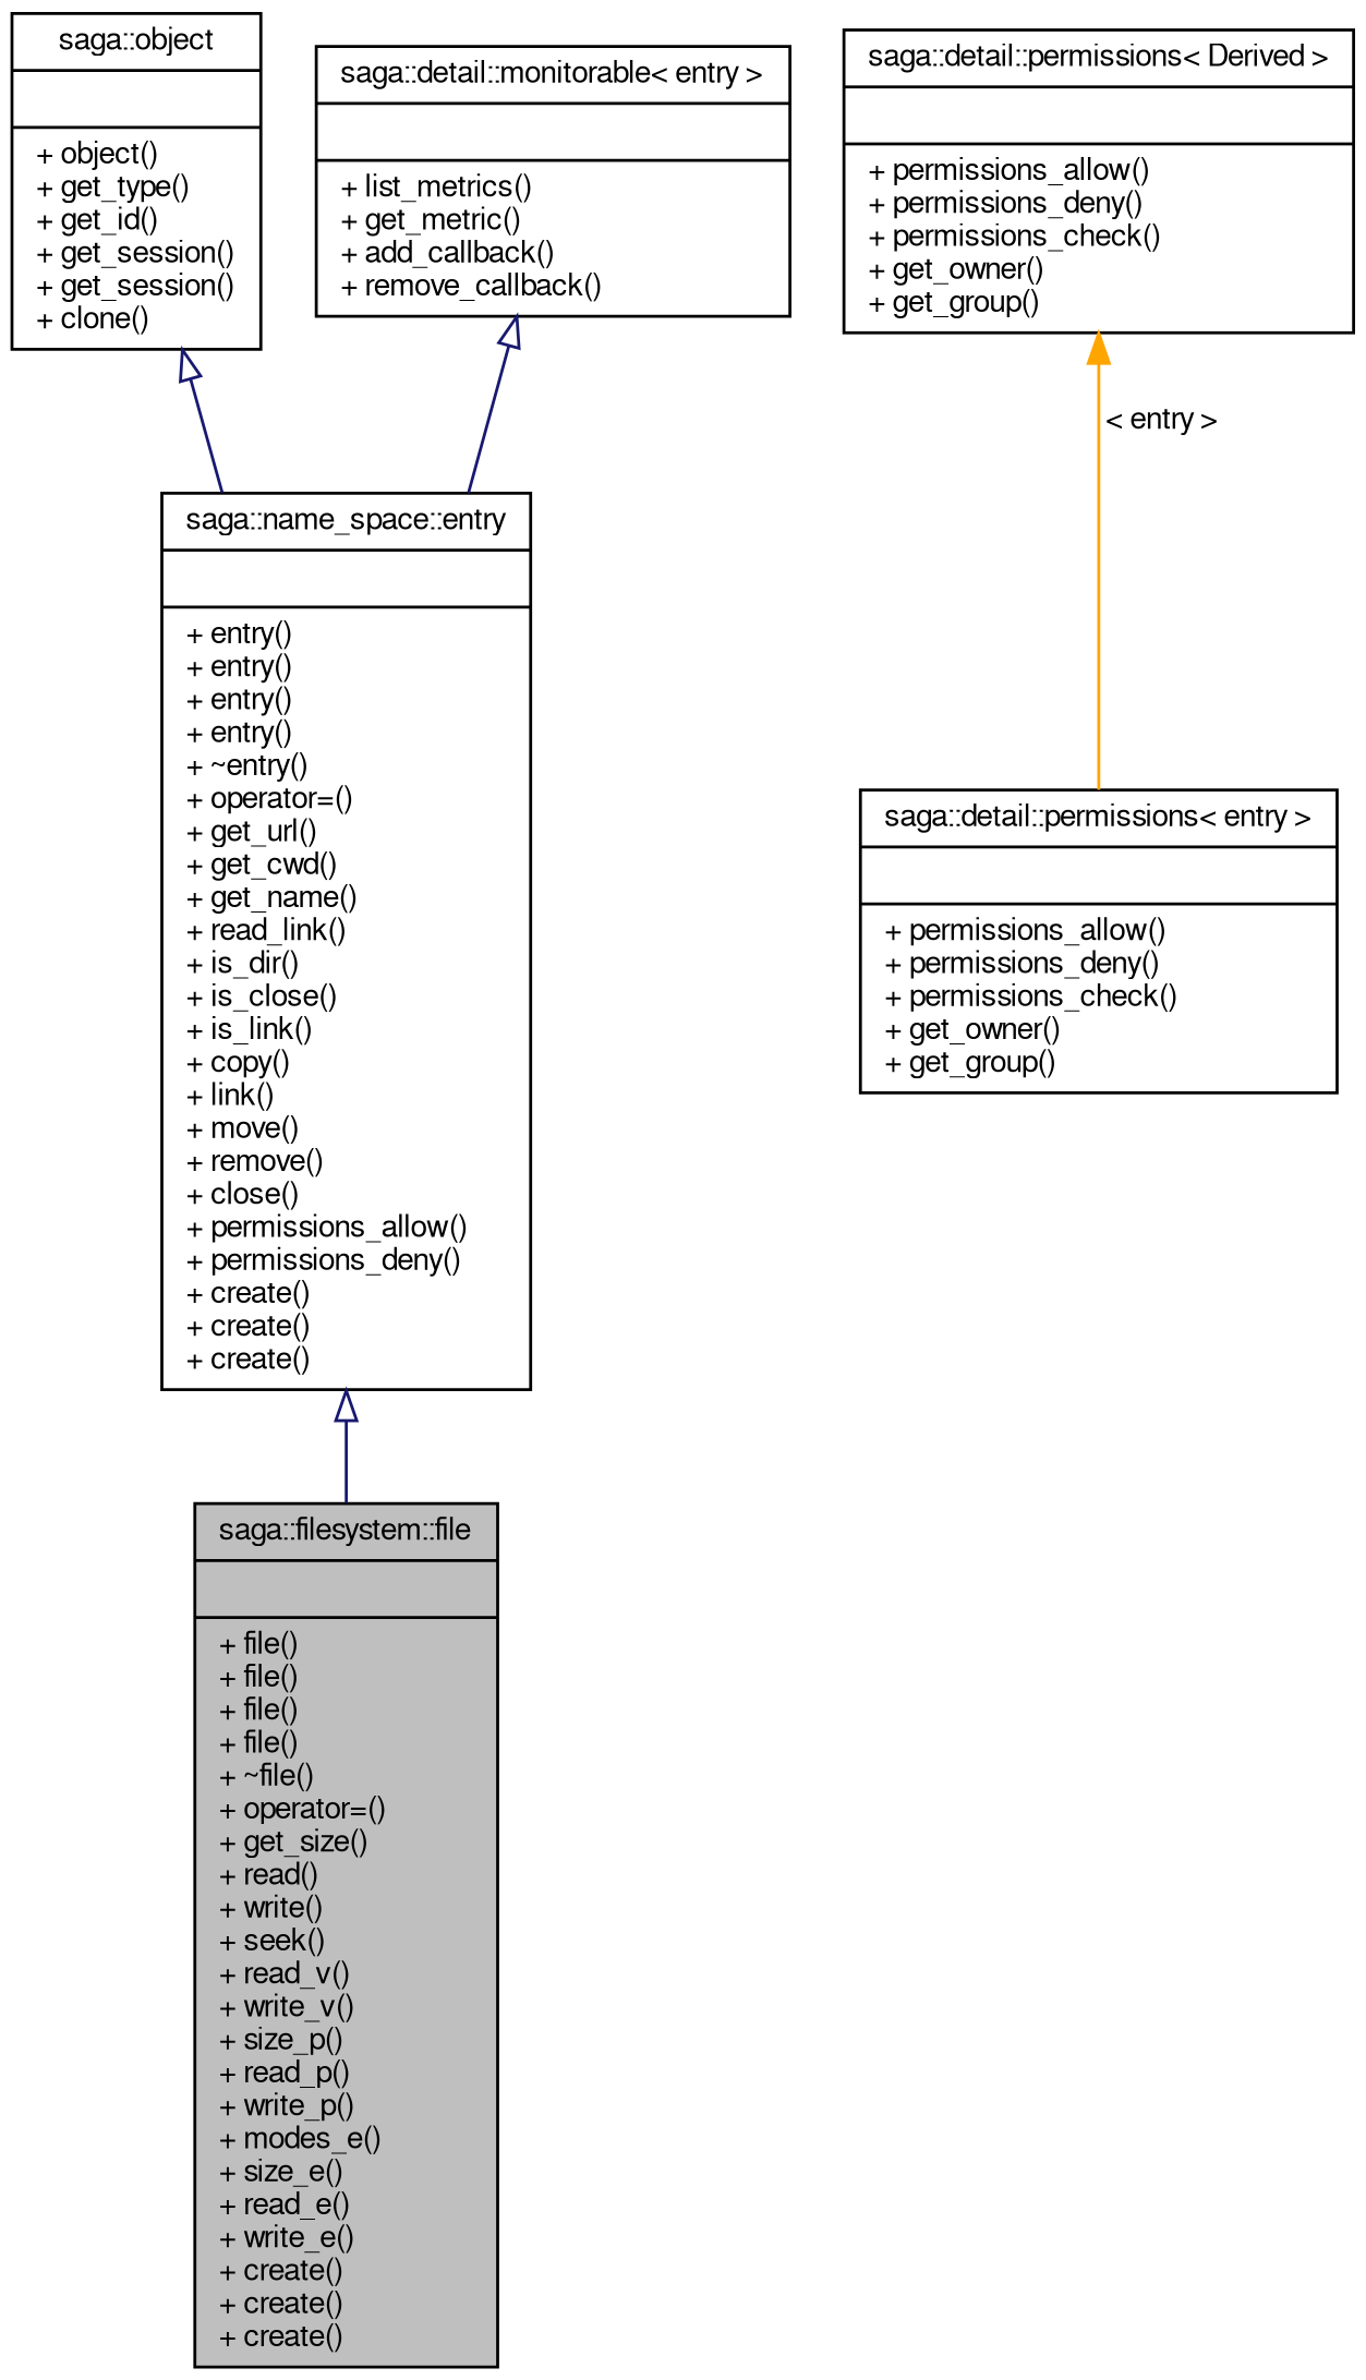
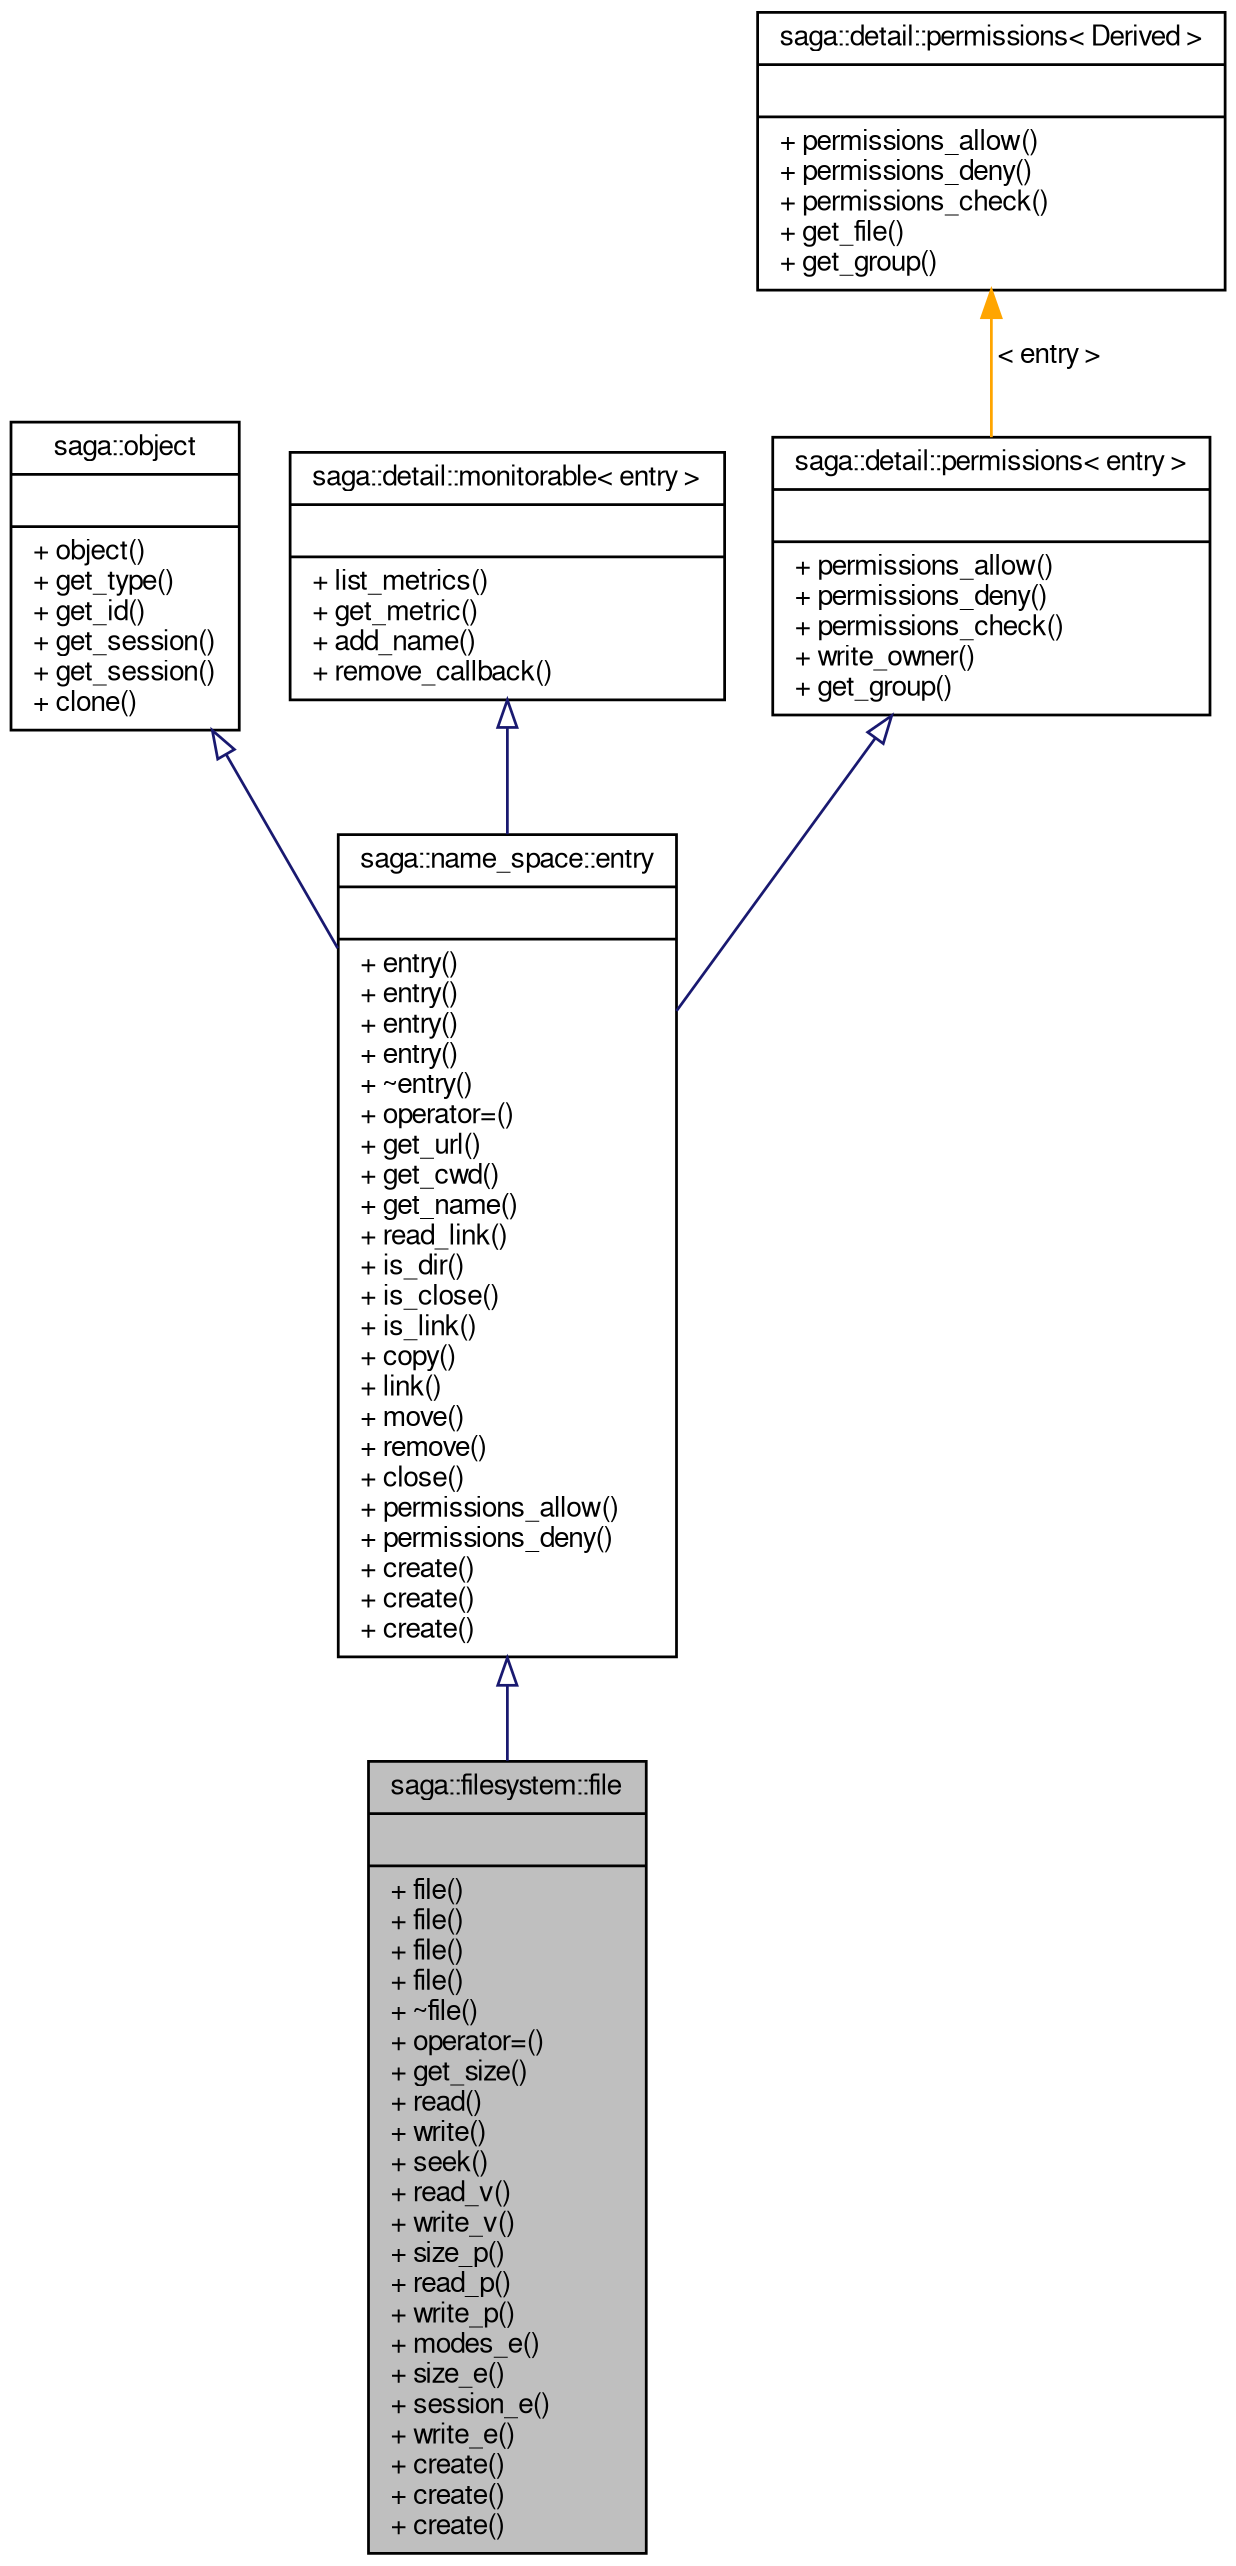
  digraph {
    node [color=black fontname=FreeSans fontsize=10 shape=record]
    edge [arrowtail=onormal color=midnightblue dir=back fontname=FreeSans fontsize=10 labelfontname=FreeSans labelfontsize=10 style=solid]
-   n1 [fillcolor=grey75 fontcolor=black height=0.2 label="{saga::filesystem::file\n||+ file()\l+ file()\l+ file()\l+ file()\l+ ~file()\l+ operator=()\l+ get_size()\l+ read()\l+ write()\l+ seek()\l+ read_v()\l+ write_v()\l+ size_p()\l+ read_p()\l+ write_p()\l+ modes_e()\l+ size_e()\l+ read_e()\l+ write_e()\l+ create()\l+ create()\l+ create()\l}" style=filled width=0.4]
+   n1 [fillcolor=grey75 fontcolor=black height=0.2 label="{saga::filesystem::file\n||+ file()\l+ file()\l+ file()\l+ file()\l+ ~file()\l+ operator=()\l+ get_size()\l+ read()\l+ write()\l+ seek()\l+ read_v()\l+ write_v()\l+ size_p()\l+ read_p()\l+ write_p()\l+ modes_e()\l+ size_e()\l+ session_e()\l+ write_e()\l+ create()\l+ create()\l+ create()\l}" style=filled width=0.4]
    n2 [height=0.2 label="{saga::name_space::entry\n||+ entry()\l+ entry()\l+ entry()\l+ entry()\l+ ~entry()\l+ operator=()\l+ get_url()\l+ get_cwd()\l+ get_name()\l+ read_link()\l+ is_dir()\l+ is_close()\l+ is_link()\l+ copy()\l+ link()\l+ move()\l+ remove()\l+ close()\l+ permissions_allow()\l+ permissions_deny()\l+ create()\l+ create()\l+ create()\l}" width=0.4]
    n3 [height=0.2 label="{saga::object\n||+ object()\l+ get_type()\l+ get_id()\l+ get_session()\l+ get_session()\l+ clone()\l}" width=0.4]
-   n4 [height=0.2 label="{saga::detail::monitorable\< entry \>\n||+ list_metrics()\l+ get_metric()\l+ add_callback()\l+ remove_callback()\l}" width=0.4]
-   n5 [height=0.2 label="{saga::detail::permissions\< entry \>\n||+ permissions_allow()\l+ permissions_deny()\l+ permissions_check()\l+ get_owner()\l+ get_group()\l}" width=0.4]
-   n6 [height=0.2 label="{saga::detail::permissions\< Derived \>\n||+ permissions_allow()\l+ permissions_deny()\l+ permissions_check()\l+ get_owner()\l+ get_group()\l}" width=0.4]
+   n4 [height=0.2 label="{saga::detail::monitorable\< entry \>\n||+ list_metrics()\l+ get_metric()\l+ add_name()\l+ remove_callback()\l}" width=0.4]
+   n5 [height=0.2 label="{saga::detail::permissions\< entry \>\n||+ permissions_allow()\l+ permissions_deny()\l+ permissions_check()\l+ write_owner()\l+ get_group()\l}" width=0.4]
+   n6 [height=0.2 label="{saga::detail::permissions\< Derived \>\n||+ permissions_allow()\l+ permissions_deny()\l+ permissions_check()\l+ get_file()\l+ get_group()\l}" width=0.4]
    n2 -> n1
    n3 -> n2
    n4 -> n2
+   n5 -> n2
    n6 -> n5 [color=orange label=" \< entry \>" arrowtail=""]
  }
